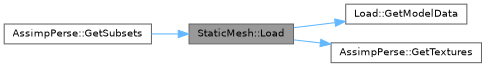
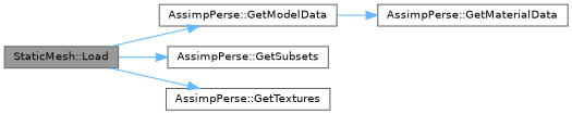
  digraph {
    rankdir=LR
    node [color=grey40 fillcolor=white fontname=Helvetica fontsize=10 shape=box style=filled]
    edge [color=steelblue1 fontname=Helvetica fontsize=10 labelfontname=Helvetica labelfontsize=10 style=solid]
    n1 [color=gray40 fillcolor=grey60 fontcolor=black height=0.2 label="StaticMesh::Load" width=0.4]
-   n2 [height=0.2 label="Load::GetModelData" width=0.4]
+   n2 [height=0.2 label="AssimpPerse::GetModelData" width=0.4]
    n3 [height=0.2 label="AssimpPerse::GetSubsets" width=0.4]
    n4 [height=0.2 label="AssimpPerse::GetTextures" width=0.4]
+   n5 [height=0.2 label="AssimpPerse::GetMaterialData" width=0.4]
    n1 -> n2
-   n3 -> n1
+   n1 -> n3
    n1 -> n4
+   n2 -> n5
  }
